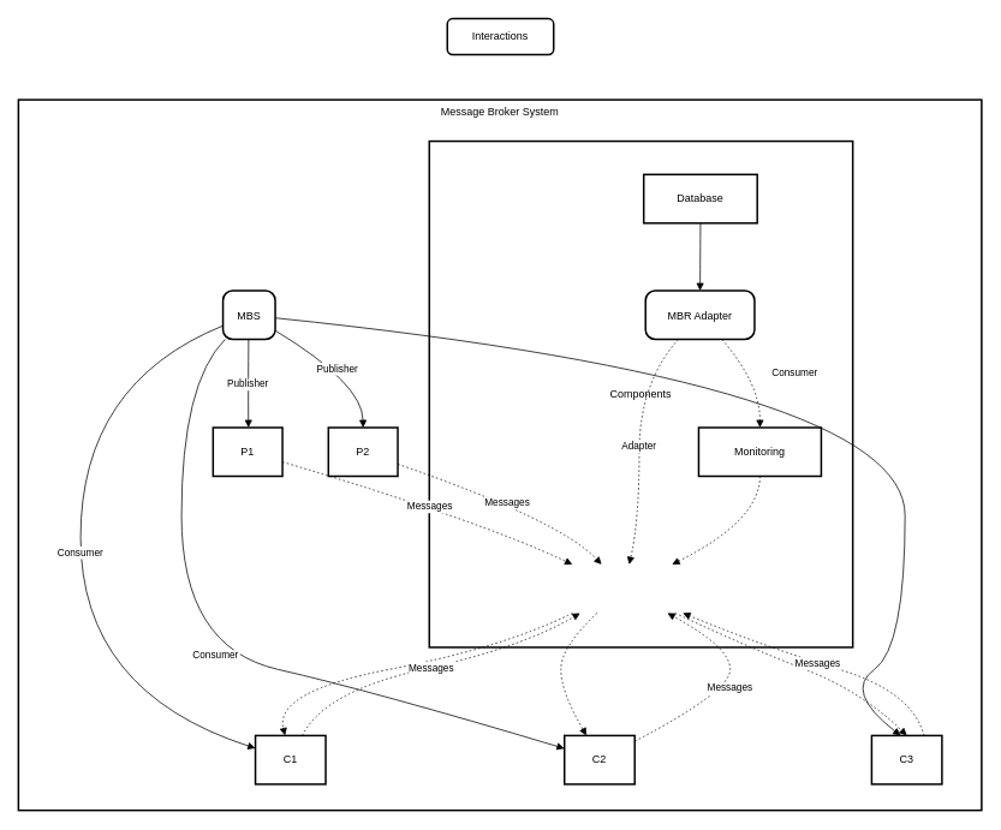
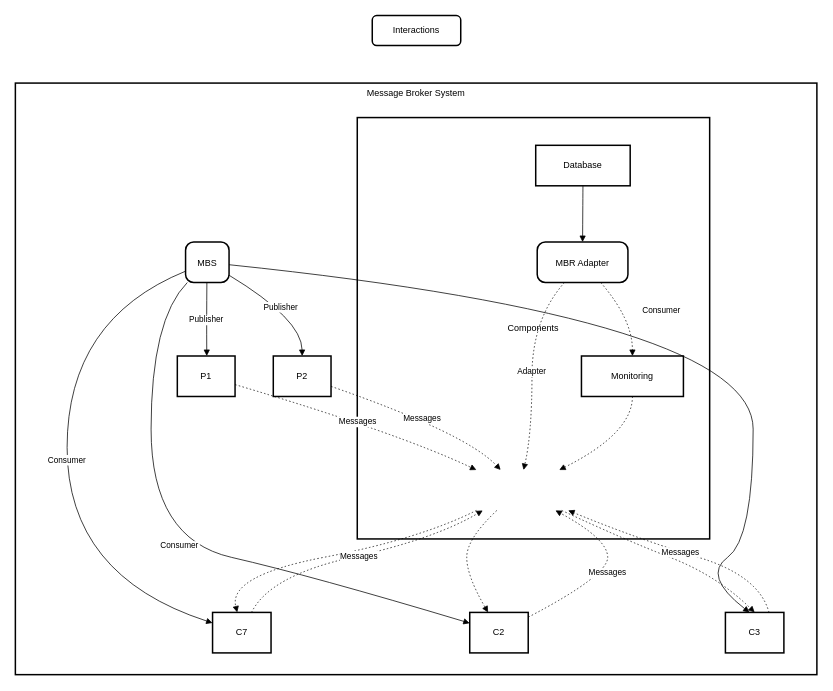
  <mxCell id="0" />
  <mxCell id="1" parent="0" />
  <mxCell id="2" value="Interactions" style="whiteSpace=wrap;strokeWidth=2;rounded=1;" vertex="1" parent="1"><mxGeometry x="496" y="20" width="118" height="40" as="geometry" /></mxCell>
  <mxCell id="3" value="Message Broker System" style="whiteSpace=wrap;strokeWidth=2;verticalAlign=top;" vertex="1" parent="1"><mxGeometry x="20" y="110" width="1069" height="789" as="geometry" /></mxCell>
  <mxCell id="4" value="Message Broker" style="whiteSpace=wrap;strokeWidth=2;" vertex="1" parent="3"><mxGeometry x="586" y="516" width="170" height="54" as="geometry" /></mxCell>
  <mxCell id="5" value="Components" style="whiteSpace=wrap;strokeWidth=2;" vertex="1" parent="3"><mxGeometry x="456" y="46" width="470" height="562" as="geometry" /></mxCell>
  <mxCell id="6" value="MBS" style="rounded=1;arcSize=20;strokeWidth=2" vertex="1" parent="3"><mxGeometry x="227" y="212" width="58" height="54" as="geometry" /></mxCell>
  <mxCell id="7" value="P1" style="whiteSpace=wrap;strokeWidth=2;" vertex="1" parent="3"><mxGeometry x="216" y="364" width="77" height="54" as="geometry" /></mxCell>
  <mxCell id="8" value="P2" style="whiteSpace=wrap;strokeWidth=2;" vertex="1" parent="3"><mxGeometry x="344" y="364" width="77" height="54" as="geometry" /></mxCell>
- <mxCell id="9" value="C1" style="whiteSpace=wrap;strokeWidth=2;" vertex="1" parent="3"><mxGeometry x="263" y="706" width="78" height="54" as="geometry" /></mxCell>
+ <mxCell id="9" value="C7" style="whiteSpace=wrap;strokeWidth=2;" vertex="1" parent="3"><mxGeometry x="263" y="706" width="78" height="54" as="geometry" /></mxCell>
  <mxCell id="10" value="C2" style="whiteSpace=wrap;strokeWidth=2;" vertex="1" parent="3"><mxGeometry x="606" y="706" width="78" height="54" as="geometry" /></mxCell>
  <mxCell id="11" value="C3" style="whiteSpace=wrap;strokeWidth=2;" vertex="1" parent="3"><mxGeometry x="947" y="706" width="78" height="54" as="geometry" /></mxCell>
  <mxCell id="12" value="MBR Adapter" style="rounded=1;arcSize=20;strokeWidth=2" vertex="1" parent="3"><mxGeometry x="696" y="212" width="121" height="54" as="geometry" /></mxCell>
  <mxCell id="13" value="Database" style="whiteSpace=wrap;strokeWidth=2;" vertex="1" parent="3"><mxGeometry x="694" y="83" width="126" height="54" as="geometry" /></mxCell>
  <mxCell id="14" value="Monitoring" style="whiteSpace=wrap;strokeWidth=2;" vertex="1" parent="3"><mxGeometry x="755" y="364" width="136" height="54" as="geometry" /></mxCell>
  <mxCell id="15" value="Publisher" style="curved=1;startArrow=none;endArrow=block;exitX=0.49;exitY=1;entryX=0.51;entryY=0;" edge="1" parent="3" source="6" target="7"><mxGeometry relative="1" as="geometry"><Array as="points"><mxPoint x="255" y="315" /></Array></mxGeometry></mxCell>
  <mxCell id="16" value="Publisher" style="curved=1;startArrow=none;endArrow=block;exitX=1;exitY=0.82;entryX=0.5;entryY=0;" edge="1" parent="3" source="6" target="8"><mxGeometry relative="1" as="geometry"><Array as="points"><mxPoint x="382" y="315" /></Array></mxGeometry></mxCell>
  <mxCell id="17" value="Consumer" style="curved=1;startArrow=none;endArrow=block;exitX=0;exitY=0.72;entryX=0;entryY=0.26;" edge="1" parent="3" source="6" target="9"><mxGeometry relative="1" as="geometry"><Array as="points"><mxPoint x="69" y="315" /><mxPoint x="69" y="657" /></Array></mxGeometry></mxCell>
  <mxCell id="18" value="Consumer" style="curved=1;startArrow=none;endArrow=block;exitX=0.04;exitY=1;entryX=0.01;entryY=0.27;" edge="1" parent="3" source="6" target="10"><mxGeometry relative="1" as="geometry"><Array as="points"><mxPoint x="181" y="315" /><mxPoint x="181" y="608" /><mxPoint x="395" y="657" /></Array></mxGeometry></mxCell>
  <mxCell id="19" value="Consumer" style="curved=1;startArrow=none;endArrow=block;exitX=1;exitY=0.56;entryX=0.41;entryY=-0.01;" edge="1" parent="3" source="6" target="11"><mxGeometry relative="1" as="geometry"><Array as="points"><mxPoint x="984" y="315" /><mxPoint x="984" y="608" /><mxPoint x="916" y="657" /></Array></mxGeometry></mxCell>
  <mxCell id="20" value="Messages" style="curved=1;dashed=1;dashPattern=2 3;startArrow=none;endArrow=block;exitX=1.01;exitY=0.71;entryX=0.17;entryY=0;" edge="1" parent="3" source="7" target="4"><mxGeometry relative="1" as="geometry"><Array as="points"><mxPoint x="511" y="467" /></Array></mxGeometry></mxCell>
  <mxCell id="21" value="Messages" style="curved=1;dashed=1;dashPattern=2 3;startArrow=none;endArrow=block;exitX=1;exitY=0.75;entryX=0.36;entryY=0;" edge="1" parent="3" source="8" target="4"><mxGeometry relative="1" as="geometry"><Array as="points"><mxPoint x="601" y="467" /></Array></mxGeometry></mxCell>
  <mxCell id="22" value="" style="curved=1;dashed=1;dashPattern=2 3;startArrow=none;endArrow=block;exitX=0.17;exitY=1;entryX=0.42;entryY=-0.01;" edge="1" parent="3" source="4" target="9"><mxGeometry relative="1" as="geometry"><Array as="points"><mxPoint x="539" y="608" /><mxPoint x="284" y="657" /></Array></mxGeometry></mxCell>
  <mxCell id="23" value="" style="curved=1;dashed=1;dashPattern=2 3;startArrow=none;endArrow=block;exitX=0.33;exitY=1;entryX=0.31;entryY=-0.01;" edge="1" parent="3" source="4" target="10"><mxGeometry relative="1" as="geometry"><Array as="points"><mxPoint x="602" y="608" /><mxPoint x="602" y="657" /></Array></mxGeometry></mxCell>
  <mxCell id="24" value="" style="curved=1;dashed=1;dashPattern=2 3;startArrow=none;endArrow=block;exitX=0.84;exitY=1;entryX=0.5;entryY=-0.01;" edge="1" parent="3" source="4" target="11"><mxGeometry relative="1" as="geometry"><Array as="points"><mxPoint x="810" y="608" /><mxPoint x="936" y="657" /></Array></mxGeometry></mxCell>
  <mxCell id="25" value="Adapter" style="curved=1;dashed=1;dashPattern=2 3;startArrow=none;endArrow=block;exitX=0.3;exitY=1;entryX=0.54;entryY=0;" edge="1" parent="3" source="12" target="4"><mxGeometry relative="1" as="geometry"><Array as="points"><mxPoint x="689" y="315" /><mxPoint x="689" y="467" /></Array></mxGeometry></mxCell>
  <mxCell id="26" value="" style="curved=1;startArrow=none;endArrow=block;exitX=0.5;exitY=1;entryX=0.5;entryY=0;" edge="1" parent="3" source="13" target="12"><mxGeometry relative="1" as="geometry"><Array as="points" /></mxGeometry></mxCell>
  <mxCell id="27" value="" style="curved=1;dashed=1;dashPattern=2 3;startArrow=none;endArrow=block;exitX=0.5;exitY=1;entryX=0.82;entryY=0;" edge="1" parent="3" source="14" target="4"><mxGeometry relative="1" as="geometry"><Array as="points"><mxPoint x="823" y="467" /></Array></mxGeometry></mxCell>
  <mxCell id="28" value="" style="curved=1;dashed=1;dashPattern=2 3;startArrow=none;endArrow=block;exitX=0.7;exitY=1;entryX=0.5;entryY=0;" edge="1" parent="3" source="12" target="14"><mxGeometry relative="1" as="geometry"><Array as="points"><mxPoint x="823" y="315" /></Array></mxGeometry></mxCell>
  <mxCell id="29" value="Messages" style="curved=1;dashed=1;dashPattern=2 3;startArrow=none;endArrow=block;exitX=0.67;exitY=-0.01;entryX=0.22;entryY=1;" edge="1" parent="3" source="9" target="4"><mxGeometry relative="1" as="geometry"><Array as="points"><mxPoint x="339" y="657" /><mxPoint x="559" y="608" /></Array></mxGeometry></mxCell>
  <mxCell id="30" value="Messages" style="curved=1;dashed=1;dashPattern=2 3;startArrow=none;endArrow=block;exitX=1.01;exitY=0.11;entryX=0.79;entryY=1;" edge="1" parent="3" source="10" target="4"><mxGeometry relative="1" as="geometry"><Array as="points"><mxPoint x="790" y="657" /><mxPoint x="790" y="608" /></Array></mxGeometry></mxCell>
  <mxCell id="31" value="Messages" style="curved=1;dashed=1;dashPattern=2 3;startArrow=none;endArrow=block;exitX=0.75;exitY=-0.01;entryX=0.89;entryY=1;" edge="1" parent="3" source="11" target="4"><mxGeometry relative="1" as="geometry"><Array as="points"><mxPoint x="992" y="657" /><mxPoint x="830" y="608" /></Array></mxGeometry></mxCell>
